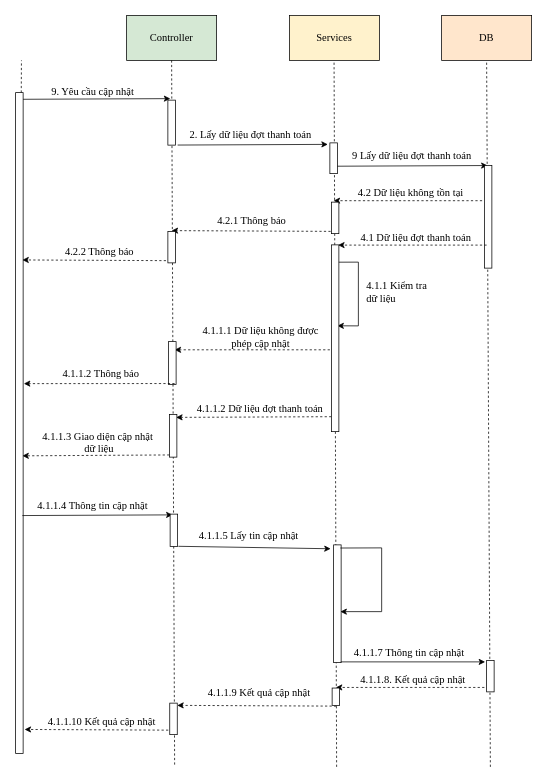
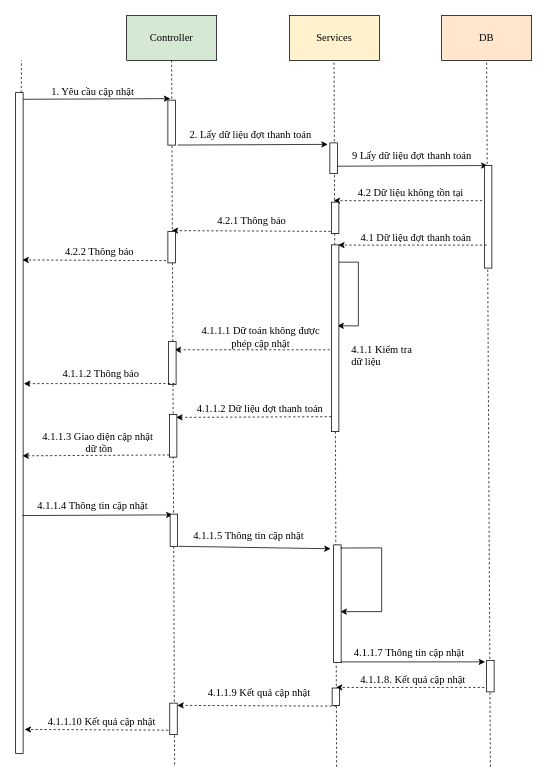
  <mxCell id="0" />
  <mxCell id="1" parent="0" />
  <mxCell id="2" value="Controller" style="rounded=0;whiteSpace=wrap;html=1;fontFamily=Times New Roman;fontSize=14;fillColor=#d5e8d4;" parent="1" vertex="1"><mxGeometry x="168" y="20" width="120" height="60" as="geometry" /></mxCell>
  <mxCell id="3" value="Services" style="rounded=0;whiteSpace=wrap;html=1;fontFamily=Times New Roman;fontSize=14;fillColor=#fff2cc;" parent="1" vertex="1"><mxGeometry x="385" y="20" width="120" height="60" as="geometry" /></mxCell>
  <mxCell id="4" value="DB" style="rounded=0;whiteSpace=wrap;html=1;fontFamily=Times New Roman;fontSize=14;fillColor=#ffe6cc;" parent="1" vertex="1"><mxGeometry x="588" y="20" width="120" height="60" as="geometry" /></mxCell>
  <mxCell id="5" value="" style="endArrow=none;dashed=1;html=1;rounded=0;entryX=0.5;entryY=1;entryDx=0;entryDy=0;fontFamily=Times New Roman;fontSize=14;" parent="1" target="2" edge="1"><mxGeometry width="50" height="50" relative="1" as="geometry"><mxPoint x="232" y="1019" as="sourcePoint" /><mxPoint x="438" y="140" as="targetPoint" /></mxGeometry></mxCell>
  <mxCell id="6" value="" style="endArrow=none;dashed=1;html=1;rounded=0;entryX=0.5;entryY=1;entryDx=0;entryDy=0;fontFamily=Times New Roman;fontSize=14;" parent="1" edge="1"><mxGeometry width="50" height="50" relative="1" as="geometry"><mxPoint x="448" y="1022" as="sourcePoint" /><mxPoint x="444.58" y="80" as="targetPoint" /></mxGeometry></mxCell>
  <mxCell id="7" value="" style="endArrow=none;dashed=1;html=1;rounded=0;entryX=0.5;entryY=1;entryDx=0;entryDy=0;fontFamily=Times New Roman;fontSize=14;" parent="1" edge="1"><mxGeometry width="50" height="50" relative="1" as="geometry"><mxPoint x="653" y="1022" as="sourcePoint" /><mxPoint x="648" y="80" as="targetPoint" /></mxGeometry></mxCell>
  <mxCell id="8" value="2. Lấy dữ liệu đợt thanh toán" style="text;html=1;strokeColor=none;fillColor=none;align=center;verticalAlign=middle;whiteSpace=wrap;rounded=0;fontFamily=Times New Roman;fontSize=14;" parent="1" vertex="1"><mxGeometry x="248" y="175" width="171" height="10" as="geometry" /></mxCell>
  <mxCell id="9" value="" style="endArrow=none;dashed=1;html=1;rounded=0;entryX=0.5;entryY=1;entryDx=0;entryDy=0;fontFamily=Times New Roman;fontSize=14;" parent="1" source="25" edge="1"><mxGeometry width="50" height="50" relative="1" as="geometry"><mxPoint x="24" y="1026.857" as="sourcePoint" /><mxPoint x="27.76" y="80" as="targetPoint" /></mxGeometry></mxCell>
  <mxCell id="10" value="" style="endArrow=classic;html=1;rounded=0;fontFamily=Times New Roman;fontSize=14;exitX=0.975;exitY=0.087;exitDx=0;exitDy=0;exitPerimeter=0;" parent="1" edge="1"><mxGeometry width="50" height="50" relative="1" as="geometry"><mxPoint x="26" y="131.9" as="sourcePoint" /><mxPoint x="226.25" y="131" as="targetPoint" /></mxGeometry></mxCell>
- <mxCell id="11" value="9. Yêu cầu cập nhật" style="text;html=1;strokeColor=none;fillColor=none;align=center;verticalAlign=middle;whiteSpace=wrap;rounded=0;fontFamily=Times New Roman;fontSize=14;" parent="1" vertex="1"><mxGeometry x="41.25" y="117" width="164" height="10" as="geometry" /></mxCell>
+ <mxCell id="11" value="1. Yêu cầu cập nhật" style="text;html=1;strokeColor=none;fillColor=none;align=center;verticalAlign=middle;whiteSpace=wrap;rounded=0;fontFamily=Times New Roman;fontSize=14;" parent="1" vertex="1"><mxGeometry x="41.25" y="117" width="164" height="10" as="geometry" /></mxCell>
  <mxCell id="12" value="" style="rounded=0;whiteSpace=wrap;html=1;fontFamily=Times New Roman;fontSize=14;" parent="1" vertex="1"><mxGeometry x="223" y="133" width="10" height="60" as="geometry" /></mxCell>
  <mxCell id="13" value="" style="endArrow=classic;html=1;rounded=0;fontFamily=Times New Roman;fontSize=14;exitX=0.975;exitY=0.087;exitDx=0;exitDy=0;exitPerimeter=0;" parent="1" edge="1"><mxGeometry width="50" height="50" relative="1" as="geometry"><mxPoint x="236" y="192.9" as="sourcePoint" /><mxPoint x="436.25" y="192" as="targetPoint" /></mxGeometry></mxCell>
  <mxCell id="14" value="" style="rounded=0;whiteSpace=wrap;html=1;fontFamily=Times New Roman;fontSize=14;" parent="1" vertex="1"><mxGeometry x="439" y="190" width="10" height="41" as="geometry" /></mxCell>
  <mxCell id="15" value="9 Lấy dữ liệu đợt thanh toán" style="text;html=1;strokeColor=none;fillColor=none;align=center;verticalAlign=middle;whiteSpace=wrap;rounded=0;fontFamily=Times New Roman;fontSize=14;" parent="1" vertex="1"><mxGeometry x="461" y="203.21" width="175" height="10" as="geometry" /></mxCell>
  <mxCell id="16" value="" style="endArrow=classic;html=1;rounded=0;fontFamily=Times New Roman;fontSize=14;exitX=0.975;exitY=0.087;exitDx=0;exitDy=0;exitPerimeter=0;" parent="1" edge="1"><mxGeometry width="50" height="50" relative="1" as="geometry"><mxPoint x="449" y="221.11" as="sourcePoint" /><mxPoint x="649.25" y="220.21" as="targetPoint" /></mxGeometry></mxCell>
  <mxCell id="17" value="" style="rounded=0;whiteSpace=wrap;html=1;fontFamily=Times New Roman;fontSize=14;" parent="1" vertex="1"><mxGeometry x="645" y="220" width="10" height="137" as="geometry" /></mxCell>
- <mxCell id="18" value="4.1.1.1 Dữ liệu không được phép cập nhật" style="text;html=1;strokeColor=none;fillColor=none;align=center;verticalAlign=middle;whiteSpace=wrap;rounded=0;fontFamily=Times New Roman;fontSize=14;" parent="1" vertex="1"><mxGeometry x="259" y="444" width="176" height="10" as="geometry" /></mxCell>
+ <mxCell id="18" value="4.1.1.1 Dữ toán không được phép cập nhật" style="text;html=1;strokeColor=none;fillColor=none;align=center;verticalAlign=middle;whiteSpace=wrap;rounded=0;fontFamily=Times New Roman;fontSize=14;" parent="1" vertex="1"><mxGeometry x="259" y="444" width="176" height="10" as="geometry" /></mxCell>
  <mxCell id="19" value="" style="endArrow=classic;html=1;rounded=0;exitX=0.25;exitY=1;exitDx=0;exitDy=0;dashed=1;" parent="1" edge="1"><mxGeometry width="50" height="50" relative="1" as="geometry"><mxPoint x="648" y="326.31" as="sourcePoint" /><mxPoint x="450" y="326.31" as="targetPoint" /></mxGeometry></mxCell>
  <mxCell id="20" value="4.1.1.2 Dữ liệu đợt thanh toán" style="text;html=1;strokeColor=none;fillColor=none;align=center;verticalAlign=middle;whiteSpace=wrap;rounded=0;fontFamily=Times New Roman;fontSize=14;" parent="1" vertex="1"><mxGeometry x="258" y="540" width="176" height="10" as="geometry" /></mxCell>
  <mxCell id="21" value="" style="endArrow=classic;html=1;rounded=0;exitX=0.25;exitY=1;exitDx=0;exitDy=0;dashed=1;" parent="1" edge="1"><mxGeometry width="50" height="50" relative="1" as="geometry"><mxPoint x="441" y="555.1" as="sourcePoint" /><mxPoint x="234" y="556" as="targetPoint" /></mxGeometry></mxCell>
  <mxCell id="22" value="" style="rounded=0;whiteSpace=wrap;html=1;fontFamily=Times New Roman;fontSize=14;" parent="1" vertex="1"><mxGeometry x="225" y="552" width="10" height="57" as="geometry" /></mxCell>
- <mxCell id="23" value="4.1.1.3 Giao diện cập nhật&amp;nbsp;&lt;div&gt;dữ liệu&lt;/div&gt;" style="text;html=1;strokeColor=none;fillColor=none;align=center;verticalAlign=middle;whiteSpace=wrap;rounded=0;fontFamily=Times New Roman;fontSize=14;" parent="1" vertex="1"><mxGeometry x="37.5" y="585" width="187" height="10" as="geometry" /></mxCell>
+ <mxCell id="23" value="4.1.1.3 Giao diện cập nhật&amp;nbsp;&lt;div&gt;dữ tồn&lt;/div&gt;" style="text;html=1;strokeColor=none;fillColor=none;align=center;verticalAlign=middle;whiteSpace=wrap;rounded=0;fontFamily=Times New Roman;fontSize=14;" parent="1" vertex="1"><mxGeometry x="37.5" y="585" width="187" height="10" as="geometry" /></mxCell>
  <mxCell id="24" value="" style="endArrow=classic;html=1;rounded=0;exitX=0.25;exitY=1;exitDx=0;exitDy=0;dashed=1;" parent="1" edge="1"><mxGeometry width="50" height="50" relative="1" as="geometry"><mxPoint x="225" y="606.1" as="sourcePoint" /><mxPoint x="29" y="607.28" as="targetPoint" /></mxGeometry></mxCell>
  <mxCell id="25" value="" style="rounded=0;whiteSpace=wrap;html=1;fontFamily=Times New Roman;fontSize=14;" parent="1" vertex="1"><mxGeometry x="20" y="123" width="10" height="881" as="geometry" /></mxCell>
  <mxCell id="26" value="4.1.1.4 Thông tin cập nhật" style="text;html=1;strokeColor=none;fillColor=none;align=center;verticalAlign=middle;whiteSpace=wrap;rounded=0;fontFamily=Times New Roman;fontSize=14;" parent="1" vertex="1"><mxGeometry x="41" y="669" width="164" height="10" as="geometry" /></mxCell>
  <mxCell id="27" value="" style="endArrow=classic;html=1;rounded=0;fontFamily=Times New Roman;fontSize=14;exitX=0.975;exitY=0.087;exitDx=0;exitDy=0;exitPerimeter=0;" parent="1" edge="1"><mxGeometry width="50" height="50" relative="1" as="geometry"><mxPoint x="29" y="686.9" as="sourcePoint" /><mxPoint x="229.25" y="686" as="targetPoint" /></mxGeometry></mxCell>
  <mxCell id="28" value="" style="rounded=0;whiteSpace=wrap;html=1;fontFamily=Times New Roman;fontSize=14;" parent="1" vertex="1"><mxGeometry x="226" y="685" width="10" height="43" as="geometry" /></mxCell>
- <mxCell id="29" value="4.1.1.5 Lấy tin cập nhật" style="text;html=1;strokeColor=none;fillColor=none;align=center;verticalAlign=middle;whiteSpace=wrap;rounded=0;fontFamily=Times New Roman;fontSize=14;" parent="1" vertex="1"><mxGeometry x="249" y="710" width="164" height="10" as="geometry" /></mxCell>
+ <mxCell id="29" value="4.1.1.5 Thông tin cập nhật" style="text;html=1;strokeColor=none;fillColor=none;align=center;verticalAlign=middle;whiteSpace=wrap;rounded=0;fontFamily=Times New Roman;fontSize=14;" parent="1" vertex="1"><mxGeometry x="249" y="710" width="164" height="10" as="geometry" /></mxCell>
  <mxCell id="30" value="" style="endArrow=classic;html=1;rounded=0;fontFamily=Times New Roman;fontSize=14;exitX=0.975;exitY=0.087;exitDx=0;exitDy=0;exitPerimeter=0;entryX=-0.396;entryY=0.033;entryDx=0;entryDy=0;entryPerimeter=0;" parent="1" target="31" edge="1"><mxGeometry width="50" height="50" relative="1" as="geometry"><mxPoint x="237" y="727.9" as="sourcePoint" /><mxPoint x="437.25" y="727" as="targetPoint" /></mxGeometry></mxCell>
  <mxCell id="31" value="" style="rounded=0;whiteSpace=wrap;html=1;fontFamily=Times New Roman;fontSize=14;" parent="1" vertex="1"><mxGeometry x="444" y="726" width="10" height="157" as="geometry" /></mxCell>
  <mxCell id="32" value="4.1.1.7 Thông tin cập nhật" style="text;html=1;strokeColor=none;fillColor=none;align=center;verticalAlign=middle;whiteSpace=wrap;rounded=0;fontFamily=Times New Roman;fontSize=14;" parent="1" vertex="1"><mxGeometry x="463" y="865.2" width="164" height="10" as="geometry" /></mxCell>
  <mxCell id="33" value="" style="endArrow=classic;html=1;rounded=0;fontFamily=Times New Roman;fontSize=14;exitX=0.975;exitY=0.087;exitDx=0;exitDy=0;exitPerimeter=0;" parent="1" edge="1"><mxGeometry width="50" height="50" relative="1" as="geometry"><mxPoint x="453.5" y="882" as="sourcePoint" /><mxPoint x="646" y="882" as="targetPoint" /></mxGeometry></mxCell>
  <mxCell id="34" value="" style="rounded=0;whiteSpace=wrap;html=1;fontFamily=Times New Roman;fontSize=14;" parent="1" vertex="1"><mxGeometry x="225.5" y="937" width="10" height="42" as="geometry" /></mxCell>
  <mxCell id="35" value="4.2.1 Thông báo" style="text;html=1;strokeColor=none;fillColor=none;align=center;verticalAlign=middle;whiteSpace=wrap;rounded=0;fontFamily=Times New Roman;fontSize=14;" parent="1" vertex="1"><mxGeometry x="247" y="290" width="176" height="10" as="geometry" /></mxCell>
  <mxCell id="36" value="" style="endArrow=classic;html=1;rounded=0;exitX=0.25;exitY=1;exitDx=0;exitDy=0;dashed=1;" parent="1" edge="1"><mxGeometry width="50" height="50" relative="1" as="geometry"><mxPoint x="447.5" y="941" as="sourcePoint" /><mxPoint x="235.5" y="940" as="targetPoint" /></mxGeometry></mxCell>
  <mxCell id="37" value="4.1.1.8. Kết quả cập nhật" style="text;html=1;strokeColor=none;fillColor=none;align=center;verticalAlign=middle;whiteSpace=wrap;rounded=0;fontFamily=Times New Roman;fontSize=14;" parent="1" vertex="1"><mxGeometry x="462" y="901" width="176" height="10" as="geometry" /></mxCell>
  <mxCell id="38" value="" style="endArrow=classic;html=1;rounded=0;exitX=0.25;exitY=1;exitDx=0;exitDy=0;dashed=1;" parent="1" edge="1"><mxGeometry width="50" height="50" relative="1" as="geometry"><mxPoint x="645" y="916.1" as="sourcePoint" /><mxPoint x="447" y="916.1" as="targetPoint" /></mxGeometry></mxCell>
  <mxCell id="39" value="" style="rounded=0;whiteSpace=wrap;html=1;fontFamily=Times New Roman;fontSize=14;" parent="1" vertex="1"><mxGeometry x="442" y="916.9" width="10" height="23.1" as="geometry" /></mxCell>
  <mxCell id="40" value="4.1.1.10 Kết quả cập nhật" style="text;html=1;strokeColor=none;fillColor=none;align=center;verticalAlign=middle;whiteSpace=wrap;rounded=0;fontFamily=Times New Roman;fontSize=14;" parent="1" vertex="1"><mxGeometry x="47" y="957" width="176" height="10" as="geometry" /></mxCell>
  <mxCell id="41" value="" style="endArrow=classic;html=1;rounded=0;dashed=1;exitX=1.003;exitY=1.603;exitDx=0;exitDy=0;exitPerimeter=0;" parent="1" source="40" edge="1"><mxGeometry width="50" height="50" relative="1" as="geometry"><mxPoint x="170" y="1043" as="sourcePoint" /><mxPoint x="32" y="972.1" as="targetPoint" /></mxGeometry></mxCell>
  <mxCell id="42" value="" style="endArrow=classic;html=1;rounded=0;exitX=0.995;exitY=0.095;exitDx=0;exitDy=0;exitPerimeter=0;fontFamily=Times New Roman;fontSize=14;" parent="1" edge="1"><mxGeometry width="50" height="50" relative="1" as="geometry"><mxPoint x="453" y="730.2" as="sourcePoint" /><mxPoint x="453.05" y="815" as="targetPoint" /><Array as="points"><mxPoint x="508.05" y="730" /><mxPoint x="508.05" y="815" /></Array></mxGeometry></mxCell>
  <mxCell id="43" value="4.2 Dữ liệu không tồn tại" style="text;html=1;strokeColor=none;fillColor=none;align=center;verticalAlign=middle;whiteSpace=wrap;rounded=0;fontFamily=Times New Roman;fontSize=14;" parent="1" vertex="1"><mxGeometry x="459" y="252" width="176" height="10" as="geometry" /></mxCell>
  <mxCell id="44" value="" style="endArrow=classic;html=1;rounded=0;exitX=0.25;exitY=1;exitDx=0;exitDy=0;dashed=1;" parent="1" edge="1"><mxGeometry width="50" height="50" relative="1" as="geometry"><mxPoint x="642" y="267.1" as="sourcePoint" /><mxPoint x="444" y="267.1" as="targetPoint" /></mxGeometry></mxCell>
  <mxCell id="45" value="" style="rounded=0;whiteSpace=wrap;html=1;fontFamily=Times New Roman;fontSize=14;" parent="1" vertex="1"><mxGeometry x="441" y="269" width="10" height="42" as="geometry" /></mxCell>
  <mxCell id="46" value="4.1.1.9 Kết quả cập nhật" style="text;html=1;strokeColor=none;fillColor=none;align=center;verticalAlign=middle;whiteSpace=wrap;rounded=0;fontFamily=Times New Roman;fontSize=14;" parent="1" vertex="1"><mxGeometry x="256.5" y="919" width="176" height="10" as="geometry" /></mxCell>
  <mxCell id="47" value="" style="endArrow=classic;html=1;rounded=0;exitX=0.25;exitY=1;exitDx=0;exitDy=0;dashed=1;" parent="1" edge="1"><mxGeometry width="50" height="50" relative="1" as="geometry"><mxPoint x="440" y="308" as="sourcePoint" /><mxPoint x="228" y="307" as="targetPoint" /></mxGeometry></mxCell>
  <mxCell id="48" value="" style="endArrow=none;dashed=1;html=1;rounded=0;entryX=0.5;entryY=1;entryDx=0;entryDy=0;fontFamily=Times New Roman;fontSize=14;" parent="1" target="49" edge="1"><mxGeometry width="50" height="50" relative="1" as="geometry"><mxPoint x="226" y="333.151" as="sourcePoint" /><mxPoint x="226" y="-615" as="targetPoint" /></mxGeometry></mxCell>
  <mxCell id="49" value="" style="rounded=0;whiteSpace=wrap;html=1;fontFamily=Times New Roman;fontSize=14;" parent="1" vertex="1"><mxGeometry x="223" y="308" width="10" height="42" as="geometry" /></mxCell>
  <mxCell id="50" value="4.2.2 Thông báo" style="text;html=1;strokeColor=none;fillColor=none;align=center;verticalAlign=middle;whiteSpace=wrap;rounded=0;fontFamily=Times New Roman;fontSize=14;" parent="1" vertex="1"><mxGeometry x="43.97" y="331" width="176" height="10" as="geometry" /></mxCell>
  <mxCell id="51" value="" style="endArrow=classic;html=1;rounded=0;dashed=1;exitX=1.003;exitY=1.603;exitDx=0;exitDy=0;exitPerimeter=0;" parent="1" source="50" edge="1"><mxGeometry width="50" height="50" relative="1" as="geometry"><mxPoint x="166.97" y="417" as="sourcePoint" /><mxPoint x="28.97" y="346.1" as="targetPoint" /></mxGeometry></mxCell>
  <mxCell id="52" value="4.1 Dữ liệu đợt thanh toán" style="text;html=1;strokeColor=none;fillColor=none;align=center;verticalAlign=middle;whiteSpace=wrap;rounded=0;fontFamily=Times New Roman;fontSize=14;" parent="1" vertex="1"><mxGeometry x="466" y="312.21" width="176" height="10" as="geometry" /></mxCell>
  <mxCell id="53" value="" style="endArrow=classic;html=1;rounded=0;exitX=0.25;exitY=1;exitDx=0;exitDy=0;dashed=1;" parent="1" edge="1"><mxGeometry width="50" height="50" relative="1" as="geometry"><mxPoint x="445" y="465.9" as="sourcePoint" /><mxPoint x="232" y="465.9" as="targetPoint" /></mxGeometry></mxCell>
  <mxCell id="54" value="" style="rounded=0;whiteSpace=wrap;html=1;fontFamily=Times New Roman;fontSize=14;" parent="1" vertex="1"><mxGeometry x="223.97" y="455" width="10" height="57" as="geometry" /></mxCell>
  <mxCell id="55" value="4.1.1.2 Thông báo" style="text;html=1;strokeColor=none;fillColor=none;align=center;verticalAlign=middle;whiteSpace=wrap;rounded=0;fontFamily=Times New Roman;fontSize=14;" parent="1" vertex="1"><mxGeometry x="45.97" y="493.89" width="176" height="10" as="geometry" /></mxCell>
  <mxCell id="56" value="" style="endArrow=classic;html=1;rounded=0;exitX=0.25;exitY=1;exitDx=0;exitDy=0;dashed=1;" parent="1" edge="1"><mxGeometry width="50" height="50" relative="1" as="geometry"><mxPoint x="231.97" y="510.89" as="sourcePoint" /><mxPoint x="31" y="511" as="targetPoint" /></mxGeometry></mxCell>
- <mxCell id="57" value="4.1.1 Kiểm tra&amp;nbsp;&lt;div&gt;dữ liệu&lt;/div&gt;" style="text;html=1;strokeColor=none;fillColor=none;align=left;verticalAlign=middle;whiteSpace=wrap;rounded=0;fontFamily=Times New Roman;fontSize=14;" parent="1" vertex="1"><mxGeometry x="486" y="344" width="94" height="90" as="geometry" /></mxCell>
+ <mxCell id="57" value="4.1.1 Kiểm tra&amp;nbsp;&lt;div&gt;dữ liệu&lt;/div&gt;" style="text;html=1;strokeColor=none;fillColor=none;align=left;verticalAlign=middle;whiteSpace=wrap;rounded=0;fontFamily=Times New Roman;fontSize=14;" parent="1" vertex="1"><mxGeometry x="466" y="429" width="94" height="90" as="geometry" /></mxCell>
  <mxCell id="58" value="" style="endArrow=classic;html=1;rounded=0;exitX=0.995;exitY=0.095;exitDx=0;exitDy=0;exitPerimeter=0;fontFamily=Times New Roman;fontSize=14;" parent="1" edge="1"><mxGeometry width="50" height="50" relative="1" as="geometry"><mxPoint x="449" y="349.1" as="sourcePoint" /><mxPoint x="449.05" y="433.9" as="targetPoint" /><Array as="points"><mxPoint x="477" y="349" /><mxPoint x="477" y="434" /></Array></mxGeometry></mxCell>
  <mxCell id="59" value="" style="rounded=0;whiteSpace=wrap;html=1;fontFamily=Times New Roman;fontSize=14;" parent="1" vertex="1"><mxGeometry x="441" y="326" width="10" height="249" as="geometry" /></mxCell>
  <mxCell id="60" value="" style="rounded=0;whiteSpace=wrap;html=1;fontFamily=Times New Roman;fontSize=14;" vertex="1" parent="1"><mxGeometry x="648" y="880" width="10" height="42" as="geometry" /></mxCell>
